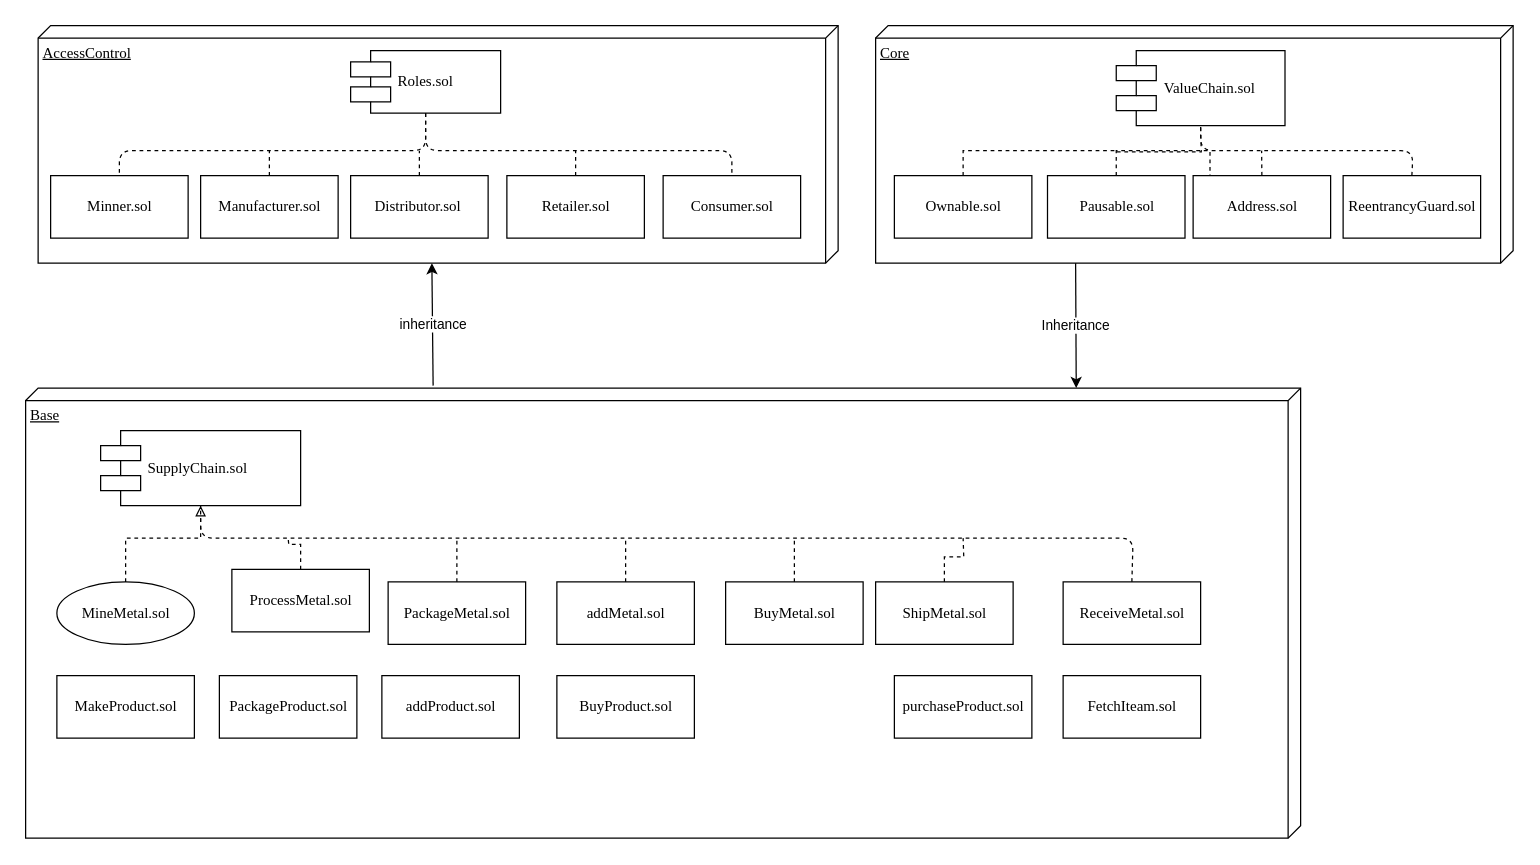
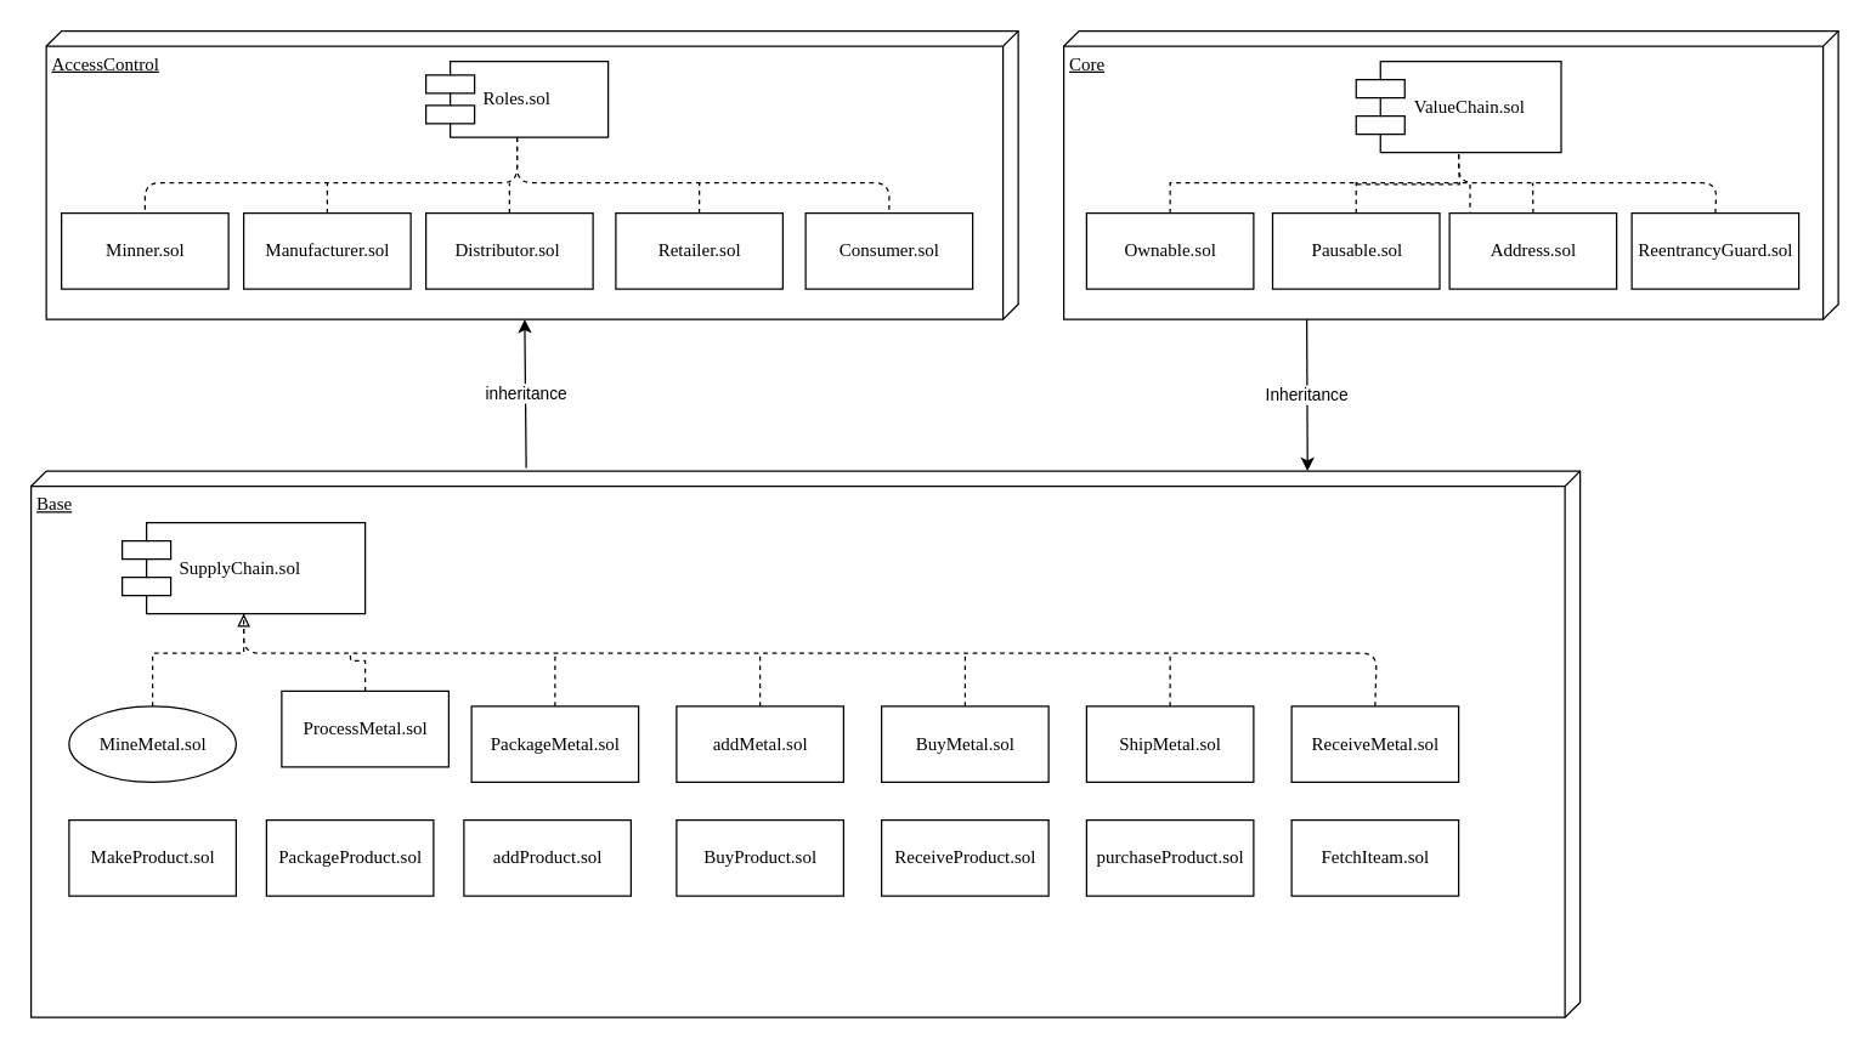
  <mxCell id="0" />
  <mxCell id="1" parent="0" />
  <mxCell id="2" value="AccessControl&lt;br&gt;" style="verticalAlign=top;align=left;spacingTop=8;spacingLeft=2;spacingRight=12;shape=cube;size=10;direction=south;fontStyle=4;html=1;rounded=0;shadow=0;comic=0;labelBackgroundColor=none;strokeColor=#000000;strokeWidth=1;fillColor=#ffffff;fontFamily=Verdana;fontSize=12;fontColor=#000000;" parent="1" vertex="1"><mxGeometry x="30" y="20" width="640" height="190" as="geometry" /></mxCell>
  <mxCell id="3" value="Core" style="verticalAlign=top;align=left;spacingTop=8;spacingLeft=2;spacingRight=12;shape=cube;size=10;direction=south;fontStyle=4;html=1;rounded=0;shadow=0;comic=0;labelBackgroundColor=none;strokeColor=#000000;strokeWidth=1;fillColor=#ffffff;fontFamily=Verdana;fontSize=12;fontColor=#000000;" parent="1" vertex="1"><mxGeometry x="700" y="20" width="510" height="190" as="geometry" /></mxCell>
  <mxCell id="4" value="Base" style="verticalAlign=top;align=left;spacingTop=8;spacingLeft=2;spacingRight=12;shape=cube;size=10;direction=south;fontStyle=4;html=1;rounded=0;shadow=0;comic=0;labelBackgroundColor=none;strokeColor=#000000;strokeWidth=1;fillColor=#ffffff;fontFamily=Verdana;fontSize=12;fontColor=#000000;" parent="1" vertex="1"><mxGeometry x="20" y="310" width="1020" height="360" as="geometry" /></mxCell>
  <mxCell id="5" value="Minner.sol" style="html=1;rounded=0;shadow=0;comic=0;labelBackgroundColor=none;strokeColor=#000000;strokeWidth=1;fillColor=#ffffff;fontFamily=Verdana;fontSize=12;fontColor=#000000;align=center;" parent="1" vertex="1"><mxGeometry x="40" y="140" width="110" height="50" as="geometry" /></mxCell>
  <mxCell id="6" value="Roles.sol" style="shape=component;align=left;spacingLeft=36;rounded=0;shadow=0;comic=0;labelBackgroundColor=none;strokeColor=#000000;strokeWidth=1;fillColor=#ffffff;fontFamily=Verdana;fontSize=12;fontColor=#000000;html=1;" parent="1" vertex="1"><mxGeometry x="280" y="40" width="120" height="50" as="geometry" /></mxCell>
  <mxCell id="7" value="ValueChain.sol" style="shape=component;align=left;spacingLeft=36;rounded=0;shadow=0;comic=0;labelBackgroundColor=none;strokeColor=#000000;strokeWidth=1;fillColor=#ffffff;fontFamily=Verdana;fontSize=12;fontColor=#000000;html=1;" parent="1" vertex="1"><mxGeometry x="892.5" y="40" width="135" height="60" as="geometry" /></mxCell>
  <mxCell id="8" value="SupplyChain.sol" style="shape=component;align=left;spacingLeft=36;rounded=0;shadow=0;comic=0;labelBackgroundColor=none;strokeColor=#000000;strokeWidth=1;fillColor=#ffffff;fontFamily=Verdana;fontSize=12;fontColor=#000000;html=1;" parent="1" vertex="1"><mxGeometry x="80" y="344" width="160" height="60" as="geometry" /></mxCell>
  <mxCell id="9" style="edgeStyle=orthogonalEdgeStyle;rounded=0;orthogonalLoop=1;jettySize=auto;html=1;dashed=1;endArrow=none;endFill=0;" edge="1" parent="1" source="10"><mxGeometry relative="1" as="geometry"><mxPoint x="215" y="120" as="targetPoint" /></mxGeometry></mxCell>
  <mxCell id="10" value="Manufacturer.sol" style="html=1;rounded=0;shadow=0;comic=0;labelBackgroundColor=none;strokeColor=#000000;strokeWidth=1;fillColor=#ffffff;fontFamily=Verdana;fontSize=12;fontColor=#000000;align=center;" vertex="1" parent="1"><mxGeometry x="160" y="140" width="110" height="50" as="geometry" /></mxCell>
  <mxCell id="11" style="edgeStyle=orthogonalEdgeStyle;rounded=0;orthogonalLoop=1;jettySize=auto;html=1;dashed=1;endArrow=none;endFill=0;" edge="1" parent="1" source="12"><mxGeometry relative="1" as="geometry"><mxPoint x="335" y="120" as="targetPoint" /></mxGeometry></mxCell>
  <mxCell id="12" value="Distributor.sol&amp;nbsp;" style="html=1;rounded=0;shadow=0;comic=0;labelBackgroundColor=none;strokeColor=#000000;strokeWidth=1;fillColor=#ffffff;fontFamily=Verdana;fontSize=12;fontColor=#000000;align=center;" vertex="1" parent="1"><mxGeometry x="280" y="140" width="110" height="50" as="geometry" /></mxCell>
  <mxCell id="13" style="edgeStyle=orthogonalEdgeStyle;rounded=0;orthogonalLoop=1;jettySize=auto;html=1;dashed=1;endArrow=none;endFill=0;" edge="1" parent="1" source="14"><mxGeometry relative="1" as="geometry"><mxPoint x="460" y="120" as="targetPoint" /></mxGeometry></mxCell>
  <mxCell id="14" value="Retailer.sol" style="html=1;rounded=0;shadow=0;comic=0;labelBackgroundColor=none;strokeColor=#000000;strokeWidth=1;fillColor=#ffffff;fontFamily=Verdana;fontSize=12;fontColor=#000000;align=center;" vertex="1" parent="1"><mxGeometry x="405" y="140" width="110" height="50" as="geometry" /></mxCell>
  <mxCell id="15" value="Consumer.sol" style="html=1;rounded=0;shadow=0;comic=0;labelBackgroundColor=none;strokeColor=#000000;strokeWidth=1;fillColor=#ffffff;fontFamily=Verdana;fontSize=12;fontColor=#000000;align=center;" vertex="1" parent="1"><mxGeometry x="530" y="140" width="110" height="50" as="geometry" /></mxCell>
  <mxCell id="16" value="" style="endArrow=none;html=1;exitX=0.5;exitY=1;exitDx=0;exitDy=0;entryX=0.5;entryY=0;entryDx=0;entryDy=0;endFill=0;dashed=1;" edge="1" parent="1" source="6" target="5"><mxGeometry width="50" height="50" relative="1" as="geometry"><mxPoint x="120" y="290" as="sourcePoint" /><mxPoint x="170" y="240" as="targetPoint" /><Array as="points"><mxPoint x="340" y="120" /><mxPoint x="95" y="120" /></Array></mxGeometry></mxCell>
  <mxCell id="17" value="" style="endArrow=none;html=1;dashed=1;exitX=0.5;exitY=1;exitDx=0;exitDy=0;entryX=0.5;entryY=0;entryDx=0;entryDy=0;endFill=0;" edge="1" parent="1" source="6" target="15"><mxGeometry width="50" height="50" relative="1" as="geometry"><mxPoint x="230" y="300" as="sourcePoint" /><mxPoint x="280" y="250" as="targetPoint" /><Array as="points"><mxPoint x="340" y="120" /><mxPoint x="585" y="120" /></Array></mxGeometry></mxCell>
  <mxCell id="18" value="Inheritance" style="endArrow=classic;html=1;entryX=0;entryY=0.176;entryDx=0;entryDy=0;entryPerimeter=0;" edge="1" parent="1" target="4"><mxGeometry width="50" height="50" relative="1" as="geometry"><mxPoint x="860" y="210" as="sourcePoint" /><mxPoint x="70" y="530" as="targetPoint" /></mxGeometry></mxCell>
  <mxCell id="19" value="inheritance" style="endArrow=classic;html=1;entryX=0;entryY=0;entryDx=190;entryDy=325;entryPerimeter=0;" edge="1" parent="1" target="2"><mxGeometry width="50" height="50" relative="1" as="geometry"><mxPoint x="346" y="308" as="sourcePoint" /><mxPoint x="70" y="530" as="targetPoint" /></mxGeometry></mxCell>
  <mxCell id="20" style="edgeStyle=orthogonalEdgeStyle;rounded=0;orthogonalLoop=1;jettySize=auto;html=1;entryX=0.5;entryY=1;entryDx=0;entryDy=0;dashed=1;endArrow=block;endFill=0;" edge="1" parent="1" source="21" target="8"><mxGeometry relative="1" as="geometry"><Array as="points"><mxPoint x="100" y="430" /><mxPoint x="160" y="430" /></Array></mxGeometry></mxCell>
  <mxCell id="21" value="MineMetal.sol" style="ellipse;html=1;shadow=0;comic=0;labelBackgroundColor=none;strokeColor=#000000;strokeWidth=1;fillColor=#ffffff;fontFamily=Verdana;fontSize=12;fontColor=#000000;align=center;" vertex="1" parent="1"><mxGeometry x="45" y="465" width="110" height="50" as="geometry" /></mxCell>
  <mxCell id="22" style="edgeStyle=orthogonalEdgeStyle;rounded=0;orthogonalLoop=1;jettySize=auto;html=1;dashed=1;endArrow=none;endFill=0;" edge="1" parent="1" source="23"><mxGeometry relative="1" as="geometry"><mxPoint x="230" y="430" as="targetPoint" /></mxGeometry></mxCell>
  <mxCell id="23" value="ProcessMetal.sol" style="html=1;rounded=0;shadow=0;comic=0;labelBackgroundColor=none;strokeColor=#000000;strokeWidth=1;fillColor=#ffffff;fontFamily=Verdana;fontSize=12;fontColor=#000000;align=center;" vertex="1" parent="1"><mxGeometry x="185" y="455" width="110" height="50" as="geometry" /></mxCell>
  <mxCell id="24" style="edgeStyle=orthogonalEdgeStyle;rounded=0;orthogonalLoop=1;jettySize=auto;html=1;dashed=1;endArrow=none;endFill=0;" edge="1" parent="1" source="25"><mxGeometry relative="1" as="geometry"><mxPoint x="365" y="430" as="targetPoint" /></mxGeometry></mxCell>
  <mxCell id="25" value="PackageMetal.sol" style="html=1;rounded=0;shadow=0;comic=0;labelBackgroundColor=none;strokeColor=#000000;strokeWidth=1;fillColor=#ffffff;fontFamily=Verdana;fontSize=12;fontColor=#000000;align=center;" vertex="1" parent="1"><mxGeometry x="310" y="465" width="110" height="50" as="geometry" /></mxCell>
  <mxCell id="26" style="edgeStyle=orthogonalEdgeStyle;rounded=0;orthogonalLoop=1;jettySize=auto;html=1;dashed=1;endArrow=none;endFill=0;" edge="1" parent="1" source="27"><mxGeometry relative="1" as="geometry"><mxPoint x="500" y="430" as="targetPoint" /></mxGeometry></mxCell>
  <mxCell id="27" value="addMetal.sol" style="html=1;rounded=0;shadow=0;comic=0;labelBackgroundColor=none;strokeColor=#000000;strokeWidth=1;fillColor=#ffffff;fontFamily=Verdana;fontSize=12;fontColor=#000000;align=center;" vertex="1" parent="1"><mxGeometry x="445" y="465" width="110" height="50" as="geometry" /></mxCell>
  <mxCell id="28" style="edgeStyle=orthogonalEdgeStyle;rounded=0;orthogonalLoop=1;jettySize=auto;html=1;dashed=1;endArrow=none;endFill=0;" edge="1" parent="1" source="29"><mxGeometry relative="1" as="geometry"><mxPoint x="635" y="430" as="targetPoint" /></mxGeometry></mxCell>
  <mxCell id="29" value="BuyMetal.sol" style="html=1;rounded=0;shadow=0;comic=0;labelBackgroundColor=none;strokeColor=#000000;strokeWidth=1;fillColor=#ffffff;fontFamily=Verdana;fontSize=12;fontColor=#000000;align=center;" vertex="1" parent="1"><mxGeometry x="580" y="465" width="110" height="50" as="geometry" /></mxCell>
  <mxCell id="30" style="edgeStyle=orthogonalEdgeStyle;rounded=0;orthogonalLoop=1;jettySize=auto;html=1;dashed=1;endArrow=none;endFill=0;" edge="1" parent="1" source="31"><mxGeometry relative="1" as="geometry"><mxPoint x="770" y="430" as="targetPoint" /></mxGeometry></mxCell>
- <mxCell id="31" value="ShipMetal.sol" style="html=1;rounded=0;shadow=0;comic=0;labelBackgroundColor=none;strokeColor=#000000;strokeWidth=1;fillColor=#ffffff;fontFamily=Verdana;fontSize=12;fontColor=#000000;align=center;" vertex="1" parent="1"><mxGeometry x="700" y="465" width="110" height="50" as="geometry" /></mxCell>
+ <mxCell id="31" value="ShipMetal.sol" style="html=1;rounded=0;shadow=0;comic=0;labelBackgroundColor=none;strokeColor=#000000;strokeWidth=1;fillColor=#ffffff;fontFamily=Verdana;fontSize=12;fontColor=#000000;align=center;" vertex="1" parent="1"><mxGeometry x="715" y="465" width="110" height="50" as="geometry" /></mxCell>
  <mxCell id="32" value="ReceiveMetal.sol" style="html=1;rounded=0;shadow=0;comic=0;labelBackgroundColor=none;strokeColor=#000000;strokeWidth=1;fillColor=#ffffff;fontFamily=Verdana;fontSize=12;fontColor=#000000;align=center;" vertex="1" parent="1"><mxGeometry x="850" y="465" width="110" height="50" as="geometry" /></mxCell>
  <mxCell id="33" value="BuyProduct.sol" style="html=1;rounded=0;shadow=0;comic=0;labelBackgroundColor=none;strokeColor=#000000;strokeWidth=1;fillColor=#ffffff;fontFamily=Verdana;fontSize=12;fontColor=#000000;align=center;" vertex="1" parent="1"><mxGeometry x="445" y="540" width="110" height="50" as="geometry" /></mxCell>
+ <mxCell id="34" value="ReceiveProduct.sol" style="html=1;rounded=0;shadow=0;comic=0;labelBackgroundColor=none;strokeColor=#000000;strokeWidth=1;fillColor=#ffffff;fontFamily=Verdana;fontSize=12;fontColor=#000000;align=center;" vertex="1" parent="1"><mxGeometry x="580" y="540" width="110" height="50" as="geometry" /></mxCell>
  <mxCell id="35" value="purchaseProduct.sol" style="html=1;rounded=0;shadow=0;comic=0;labelBackgroundColor=none;strokeColor=#000000;strokeWidth=1;fillColor=#ffffff;fontFamily=Verdana;fontSize=12;fontColor=#000000;align=center;" vertex="1" parent="1"><mxGeometry x="715" y="540" width="110" height="50" as="geometry" /></mxCell>
  <mxCell id="36" value="MakeProduct.sol" style="html=1;rounded=0;shadow=0;comic=0;labelBackgroundColor=none;strokeColor=#000000;strokeWidth=1;fillColor=#ffffff;fontFamily=Verdana;fontSize=12;fontColor=#000000;align=center;" vertex="1" parent="1"><mxGeometry x="45" y="540" width="110" height="50" as="geometry" /></mxCell>
  <mxCell id="37" value="PackageProduct.sol" style="html=1;rounded=0;shadow=0;comic=0;labelBackgroundColor=none;strokeColor=#000000;strokeWidth=1;fillColor=#ffffff;fontFamily=Verdana;fontSize=12;fontColor=#000000;align=center;" vertex="1" parent="1"><mxGeometry x="175" y="540" width="110" height="50" as="geometry" /></mxCell>
  <mxCell id="38" value="addProduct.sol" style="html=1;rounded=0;shadow=0;comic=0;labelBackgroundColor=none;strokeColor=#000000;strokeWidth=1;fillColor=#ffffff;fontFamily=Verdana;fontSize=12;fontColor=#000000;align=center;" vertex="1" parent="1"><mxGeometry x="305" y="540" width="110" height="50" as="geometry" /></mxCell>
  <mxCell id="39" value="FetchIteam.sol" style="html=1;rounded=0;shadow=0;comic=0;labelBackgroundColor=none;strokeColor=#000000;strokeWidth=1;fillColor=#ffffff;fontFamily=Verdana;fontSize=12;fontColor=#000000;align=center;" vertex="1" parent="1"><mxGeometry x="850" y="540" width="110" height="50" as="geometry" /></mxCell>
  <mxCell id="40" value="" style="endArrow=none;html=1;entryX=0.5;entryY=1;entryDx=0;entryDy=0;exitX=0.5;exitY=0;exitDx=0;exitDy=0;dashed=1;" edge="1" parent="1" source="32" target="8"><mxGeometry width="50" height="50" relative="1" as="geometry"><mxPoint x="20" y="740" as="sourcePoint" /><mxPoint x="70" y="690" as="targetPoint" /><Array as="points"><mxPoint x="906" y="430" /><mxPoint x="160" y="430" /></Array></mxGeometry></mxCell>
  <mxCell id="41" style="edgeStyle=orthogonalEdgeStyle;rounded=0;orthogonalLoop=1;jettySize=auto;html=1;exitX=0.5;exitY=0;exitDx=0;exitDy=0;dashed=1;endArrow=none;endFill=0;" edge="1" parent="1" source="42"><mxGeometry relative="1" as="geometry"><mxPoint x="960" y="100" as="targetPoint" /></mxGeometry></mxCell>
  <mxCell id="42" value="Ownable.sol" style="html=1;rounded=0;shadow=0;comic=0;labelBackgroundColor=none;strokeColor=#000000;strokeWidth=1;fillColor=#ffffff;fontFamily=Verdana;fontSize=12;fontColor=#000000;align=center;" vertex="1" parent="1"><mxGeometry x="715" y="140" width="110" height="50" as="geometry" /></mxCell>
  <mxCell id="43" style="edgeStyle=orthogonalEdgeStyle;rounded=0;orthogonalLoop=1;jettySize=auto;html=1;exitX=0.5;exitY=0;exitDx=0;exitDy=0;dashed=1;endArrow=none;endFill=0;" edge="1" parent="1" source="44" target="46"><mxGeometry relative="1" as="geometry" /></mxCell>
  <mxCell id="44" value="Pausable.sol" style="html=1;rounded=0;shadow=0;comic=0;labelBackgroundColor=none;strokeColor=#000000;strokeWidth=1;fillColor=#ffffff;fontFamily=Verdana;fontSize=12;fontColor=#000000;align=center;" vertex="1" parent="1"><mxGeometry x="837.5" y="140" width="110" height="50" as="geometry" /></mxCell>
  <mxCell id="45" style="edgeStyle=orthogonalEdgeStyle;rounded=0;orthogonalLoop=1;jettySize=auto;html=1;exitX=0.5;exitY=0;exitDx=0;exitDy=0;dashed=1;endArrow=none;endFill=0;" edge="1" parent="1" source="46"><mxGeometry relative="1" as="geometry"><mxPoint x="1008.8" y="120" as="targetPoint" /></mxGeometry></mxCell>
  <mxCell id="46" value="Address.sol" style="html=1;rounded=0;shadow=0;comic=0;labelBackgroundColor=none;strokeColor=#000000;strokeWidth=1;fillColor=#ffffff;fontFamily=Verdana;fontSize=12;fontColor=#000000;align=center;" vertex="1" parent="1"><mxGeometry x="954" y="140" width="110" height="50" as="geometry" /></mxCell>
  <mxCell id="47" value="ReentrancyGuard.sol" style="html=1;rounded=0;shadow=0;comic=0;labelBackgroundColor=none;strokeColor=#000000;strokeWidth=1;fillColor=#ffffff;fontFamily=Verdana;fontSize=12;fontColor=#000000;align=center;" vertex="1" parent="1"><mxGeometry x="1074" y="140" width="110" height="50" as="geometry" /></mxCell>
  <mxCell id="48" value="" style="endArrow=none;dashed=1;html=1;entryX=0.5;entryY=1;entryDx=0;entryDy=0;exitX=0.5;exitY=0;exitDx=0;exitDy=0;" edge="1" parent="1" source="47" target="7"><mxGeometry width="50" height="50" relative="1" as="geometry"><mxPoint x="20" y="740" as="sourcePoint" /><mxPoint x="70" y="690" as="targetPoint" /><Array as="points"><mxPoint x="1130" y="120" /><mxPoint x="960" y="120" /></Array></mxGeometry></mxCell>
